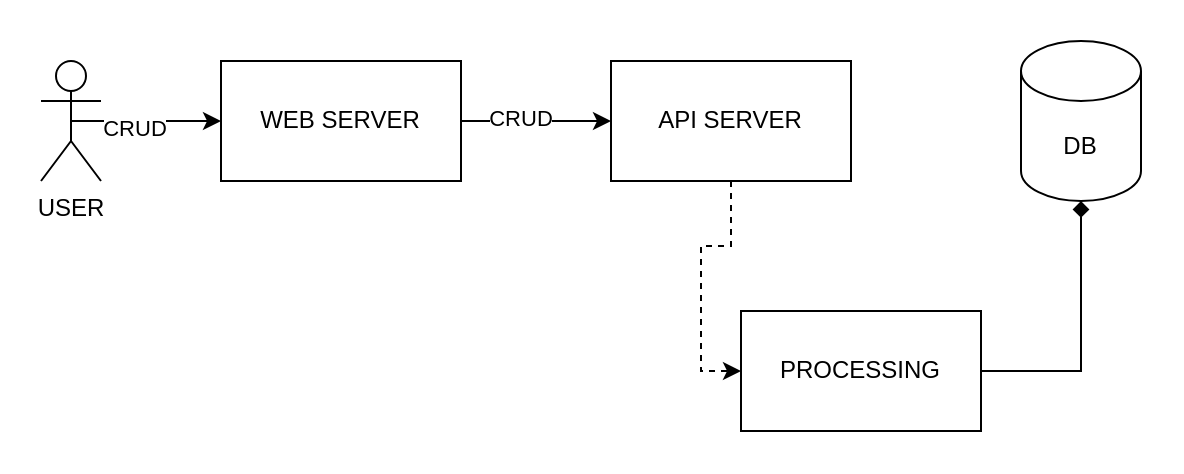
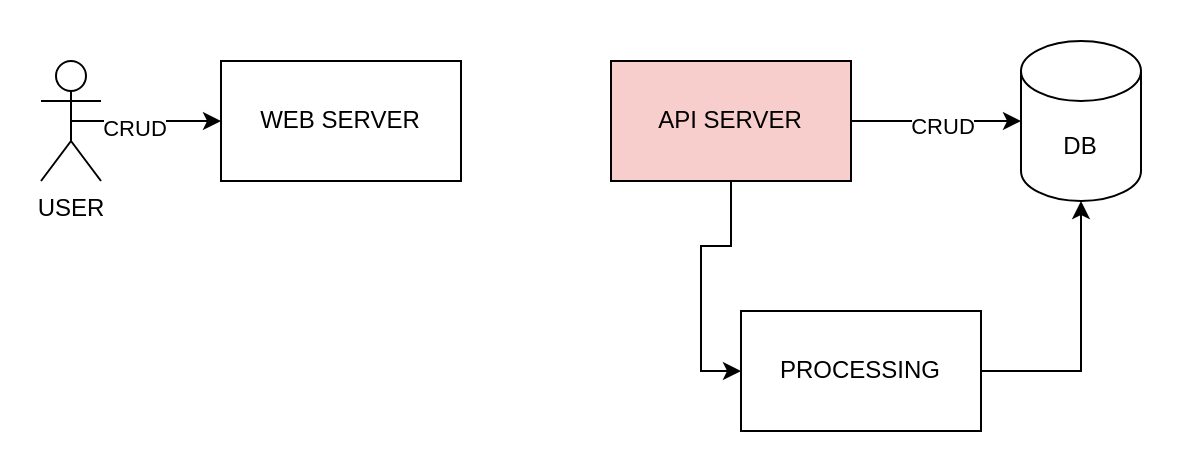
  <mxCell id="0" />
  <mxCell id="1" parent="0" />
  <mxCell id="2" style="edgeStyle=orthogonalEdgeStyle;rounded=0;orthogonalLoop=1;jettySize=auto;html=1;exitX=0.5;exitY=0.5;exitDx=0;exitDy=0;exitPerimeter=0;entryX=0;entryY=0.5;entryDx=0;entryDy=0;" edge="1" parent="1" source="4" target="7"><mxGeometry relative="1" as="geometry" /></mxCell>
  <mxCell id="3" value="CRUD" style="edgeLabel;html=1;align=center;verticalAlign=middle;resizable=0;points=[];" vertex="1" connectable="0" parent="2"><mxGeometry x="-0.173" y="-3" relative="1" as="geometry"><mxPoint as="offset" /></mxGeometry></mxCell>
  <mxCell id="4" value="USER" style="shape=umlActor;verticalLabelPosition=bottom;verticalAlign=top;html=1;outlineConnect=0;" vertex="1" parent="1"><mxGeometry x="20" y="30" width="30" height="60" as="geometry" /></mxCell>
- <mxCell id="5" style="edgeStyle=orthogonalEdgeStyle;rounded=0;orthogonalLoop=1;jettySize=auto;html=1;exitX=1;exitY=0.5;exitDx=0;exitDy=0;entryX=0;entryY=0.5;entryDx=0;entryDy=0;" edge="1" parent="1" source="7" target="9"><mxGeometry relative="1" as="geometry" /></mxCell>
- <mxCell id="6" value="CRUD" style="edgeLabel;html=1;align=center;verticalAlign=middle;resizable=0;points=[];" vertex="1" connectable="0" parent="5"><mxGeometry x="-0.24" y="2" relative="1" as="geometry"><mxPoint as="offset" /></mxGeometry></mxCell>
  <mxCell id="7" value="WEB SERVER" style="rounded=0;whiteSpace=wrap;html=1;" vertex="1" parent="1"><mxGeometry x="110" y="30" width="120" height="60" as="geometry" /></mxCell>
- <mxCell id="8" style="edgeStyle=orthogonalEdgeStyle;rounded=0;orthogonalLoop=1;jettySize=auto;html=1;exitX=0.5;exitY=1;exitDx=0;exitDy=0;entryX=0;entryY=0.5;entryDx=0;entryDy=0;dashed=1;" edge="1" parent="1" source="9" target="13"><mxGeometry relative="1" as="geometry" /></mxCell>
- <mxCell id="9" value="API SERVER" style="rounded=0;whiteSpace=wrap;html=1;" vertex="1" parent="1"><mxGeometry x="305" y="30" width="120" height="60" as="geometry" /></mxCell>
+ <mxCell id="8" style="edgeStyle=orthogonalEdgeStyle;rounded=0;orthogonalLoop=1;jettySize=auto;html=1;exitX=0.5;exitY=1;exitDx=0;exitDy=0;entryX=0;entryY=0.5;entryDx=0;entryDy=0;" edge="1" parent="1" source="9" target="13"><mxGeometry relative="1" as="geometry" /></mxCell>
+ <mxCell id="9" value="API SERVER" style="rounded=0;whiteSpace=wrap;html=1;fillColor=#f8cecc;" vertex="1" parent="1"><mxGeometry x="305" y="30" width="120" height="60" as="geometry" /></mxCell>
  <mxCell id="10" value="DB" style="shape=cylinder3;whiteSpace=wrap;html=1;boundedLbl=1;backgroundOutline=1;size=15;" vertex="1" parent="1"><mxGeometry x="510" y="20" width="60" height="80" as="geometry" /></mxCell>
+ <mxCell id="11" style="edgeStyle=orthogonalEdgeStyle;rounded=0;orthogonalLoop=1;jettySize=auto;html=1;exitX=1;exitY=0.5;exitDx=0;exitDy=0;entryX=0;entryY=0.5;entryDx=0;entryDy=0;entryPerimeter=0;" edge="1" parent="1" source="9" target="10"><mxGeometry relative="1" as="geometry" /></mxCell>
+ <mxCell id="12" value="CRUD" style="edgeLabel;html=1;align=center;verticalAlign=middle;resizable=0;points=[];" vertex="1" connectable="0" parent="11"><mxGeometry x="0.054" y="-2" relative="1" as="geometry"><mxPoint as="offset" /></mxGeometry></mxCell>
  <mxCell id="13" value="PROCESSING" style="rounded=0;whiteSpace=wrap;html=1;" vertex="1" parent="1"><mxGeometry x="370" y="155" width="120" height="60" as="geometry" /></mxCell>
- <mxCell id="14" style="edgeStyle=orthogonalEdgeStyle;rounded=0;orthogonalLoop=1;jettySize=auto;html=1;exitX=1;exitY=0.5;exitDx=0;exitDy=0;entryX=0.5;entryY=1;entryDx=0;entryDy=0;entryPerimeter=0;endArrow=diamond;" edge="1" parent="1" source="13" target="10"><mxGeometry relative="1" as="geometry" /></mxCell>
+ <mxCell id="14" style="edgeStyle=orthogonalEdgeStyle;rounded=0;orthogonalLoop=1;jettySize=auto;html=1;exitX=1;exitY=0.5;exitDx=0;exitDy=0;entryX=0.5;entryY=1;entryDx=0;entryDy=0;entryPerimeter=0;" edge="1" parent="1" source="13" target="10"><mxGeometry relative="1" as="geometry" /></mxCell>
